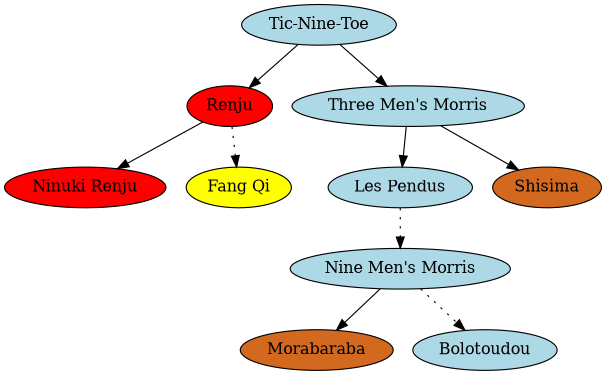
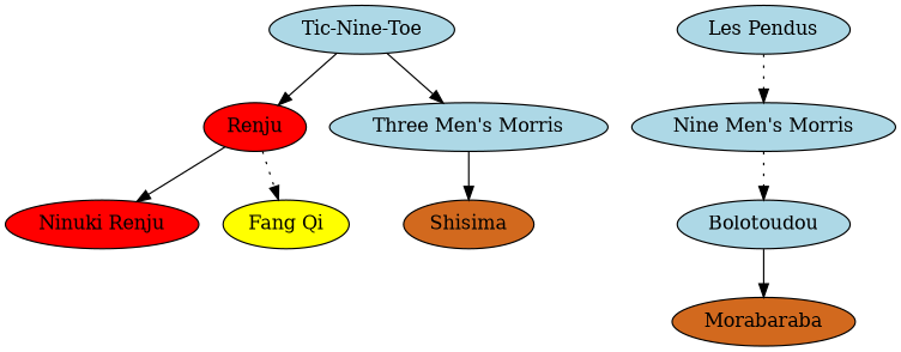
  digraph {
    node [fillcolor=lightblue style=filled]
    n1 [label="Tic-Nine-Toe"]
    Renju [fillcolor=red]
    "Three Men's Morris"
    "Ninuki Renju" [fillcolor=red]
    "Fang Qi" [fillcolor=yellow]
    "Les Pendus"
    Shisima [fillcolor=chocolate]
    "Nine Men's Morris"
    Morabaraba [fillcolor=chocolate]
    Bolotoudou
    n1 -> Renju
    n1 -> "Three Men's Morris"
    Renju -> "Ninuki Renju"
    Renju -> "Fang Qi" [style=dotted]
-   "Three Men's Morris" -> "Les Pendus"
    "Three Men's Morris" -> Shisima
    "Les Pendus" -> "Nine Men's Morris" [style=dotted]
-   "Nine Men's Morris" -> Morabaraba
+   Bolotoudou -> Morabaraba
    "Nine Men's Morris" -> Bolotoudou [style=dotted]
  }
